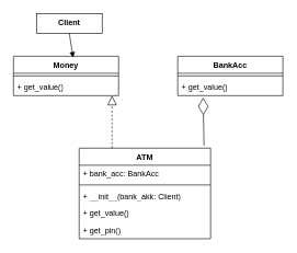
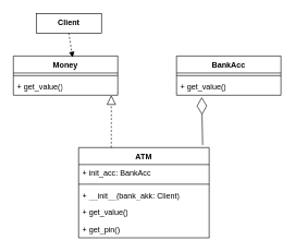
  <mxCell id="0" />
  <mxCell id="1" parent="0" />
  <mxCell id="2" value="Money" style="swimlane;fontStyle=1;align=center;verticalAlign=top;childLayout=stackLayout;horizontal=1;startSize=26;horizontalStack=0;resizeParent=1;resizeParentMax=0;resizeLast=0;collapsible=1;marginBottom=0;whiteSpace=wrap;html=1;" parent="1" vertex="1"><mxGeometry x="20" y="85" width="160" height="60" as="geometry" /></mxCell>
  <mxCell id="3" value="" style="line;strokeWidth=1;fillColor=none;align=left;verticalAlign=middle;spacingTop=-1;spacingLeft=3;spacingRight=3;rotatable=0;labelPosition=right;points=[];portConstraint=eastwest;strokeColor=inherit;" parent="2" vertex="1"><mxGeometry y="26" width="160" height="8" as="geometry" /></mxCell>
  <mxCell id="4" value="+ get_value()" style="text;strokeColor=none;fillColor=none;align=left;verticalAlign=top;spacingLeft=4;spacingRight=4;overflow=hidden;rotatable=0;points=[[0,0.5],[1,0.5]];portConstraint=eastwest;whiteSpace=wrap;html=1;" parent="2" vertex="1"><mxGeometry y="34" width="160" height="26" as="geometry" /></mxCell>
  <mxCell id="5" value="BankAcc" style="swimlane;fontStyle=1;align=center;verticalAlign=top;childLayout=stackLayout;horizontal=1;startSize=26;horizontalStack=0;resizeParent=1;resizeParentMax=0;resizeLast=0;collapsible=1;marginBottom=0;whiteSpace=wrap;html=1;" parent="1" vertex="1"><mxGeometry x="270" y="85" width="160" height="60" as="geometry" /></mxCell>
  <mxCell id="6" value="" style="line;strokeWidth=1;fillColor=none;align=left;verticalAlign=middle;spacingTop=-1;spacingLeft=3;spacingRight=3;rotatable=0;labelPosition=right;points=[];portConstraint=eastwest;strokeColor=inherit;" parent="5" vertex="1"><mxGeometry y="26" width="160" height="8" as="geometry" /></mxCell>
  <mxCell id="7" value="+ get_value()" style="text;strokeColor=none;fillColor=none;align=left;verticalAlign=top;spacingLeft=4;spacingRight=4;overflow=hidden;rotatable=0;points=[[0,0.5],[1,0.5]];portConstraint=eastwest;whiteSpace=wrap;html=1;" parent="5" vertex="1"><mxGeometry y="34" width="160" height="26" as="geometry" /></mxCell>
  <mxCell id="8" value="ATM" style="swimlane;fontStyle=1;align=center;verticalAlign=top;childLayout=stackLayout;horizontal=1;startSize=26;horizontalStack=0;resizeParent=1;resizeParentMax=0;resizeLast=0;collapsible=1;marginBottom=0;whiteSpace=wrap;html=1;" parent="1" vertex="1"><mxGeometry x="120" y="225" width="200" height="138" as="geometry" /></mxCell>
- <mxCell id="9" value="+ bank_acc: BankAcc" style="text;strokeColor=none;fillColor=none;align=left;verticalAlign=top;spacingLeft=4;spacingRight=4;overflow=hidden;rotatable=0;points=[[0,0.5],[1,0.5]];portConstraint=eastwest;whiteSpace=wrap;html=1;" parent="8" vertex="1"><mxGeometry y="26" width="200" height="26" as="geometry" /></mxCell>
+ <mxCell id="9" value="+ init_acc: BankAcc" style="text;strokeColor=none;fillColor=none;align=left;verticalAlign=top;spacingLeft=4;spacingRight=4;overflow=hidden;rotatable=0;points=[[0,0.5],[1,0.5]];portConstraint=eastwest;whiteSpace=wrap;html=1;" parent="8" vertex="1"><mxGeometry y="26" width="200" height="26" as="geometry" /></mxCell>
  <mxCell id="10" value="" style="line;strokeWidth=1;fillColor=none;align=left;verticalAlign=middle;spacingTop=-1;spacingLeft=3;spacingRight=3;rotatable=0;labelPosition=right;points=[];portConstraint=eastwest;strokeColor=inherit;" parent="8" vertex="1"><mxGeometry y="52" width="200" height="8" as="geometry" /></mxCell>
  <mxCell id="11" value="+ __init__(bank_akk: Client)" style="text;strokeColor=none;fillColor=none;align=left;verticalAlign=top;spacingLeft=4;spacingRight=4;overflow=hidden;rotatable=0;points=[[0,0.5],[1,0.5]];portConstraint=eastwest;whiteSpace=wrap;html=1;" parent="8" vertex="1"><mxGeometry y="60" width="200" height="26" as="geometry" /></mxCell>
  <mxCell id="12" value="+ get_value()" style="text;strokeColor=none;fillColor=none;align=left;verticalAlign=top;spacingLeft=4;spacingRight=4;overflow=hidden;rotatable=0;points=[[0,0.5],[1,0.5]];portConstraint=eastwest;whiteSpace=wrap;html=1;" parent="8" vertex="1"><mxGeometry y="86" width="200" height="26" as="geometry" /></mxCell>
  <mxCell id="13" value="+ get_pin()" style="text;strokeColor=none;fillColor=none;align=left;verticalAlign=top;spacingLeft=4;spacingRight=4;overflow=hidden;rotatable=0;points=[[0,0.5],[1,0.5]];portConstraint=eastwest;whiteSpace=wrap;html=1;" parent="8" vertex="1"><mxGeometry y="112" width="200" height="26" as="geometry" /></mxCell>
  <mxCell id="14" value="" style="endArrow=block;dashed=1;endFill=0;endSize=12;html=1;rounded=0;exitX=0.25;exitY=0;exitDx=0;exitDy=0;entryX=0.938;entryY=1;entryDx=0;entryDy=0;entryPerimeter=0;" parent="1" source="8" target="4" edge="1"><mxGeometry width="160" relative="1" as="geometry"><mxPoint x="220" y="205" as="sourcePoint" /><mxPoint x="220" y="175" as="targetPoint" /></mxGeometry></mxCell>
  <mxCell id="15" value="" style="endArrow=diamondThin;endFill=0;endSize=24;html=1;rounded=0;entryX=0.241;entryY=1.113;entryDx=0;entryDy=0;entryPerimeter=0;exitX=0.95;exitY=-0.029;exitDx=0;exitDy=0;exitPerimeter=0;" edge="1" parent="1" source="8" target="7"><mxGeometry width="160" relative="1" as="geometry"><mxPoint x="250" y="205" as="sourcePoint" /><mxPoint x="410" y="205" as="targetPoint" /></mxGeometry></mxCell>
  <mxCell id="16" value="&lt;b&gt;Client&lt;/b&gt;" style="html=1;whiteSpace=wrap;" vertex="1" parent="1"><mxGeometry x="55" y="20" width="100" height="30" as="geometry" /></mxCell>
- <mxCell id="17" value="" style="html=1;verticalAlign=bottom;endArrow=block;curved=0;rounded=0;exitX=0.5;exitY=1;exitDx=0;exitDy=0;entryX=0.567;entryY=0.037;entryDx=0;entryDy=0;entryPerimeter=0;" edge="1" parent="1" source="16" target="2"><mxGeometry width="80" relative="1" as="geometry"><mxPoint x="100" y="55" as="sourcePoint" /><mxPoint x="180" y="55" as="targetPoint" /></mxGeometry></mxCell>
+ <mxCell id="17" value="" style="html=1;verticalAlign=bottom;endArrow=block;curved=0;rounded=0;exitX=0.5;exitY=1;exitDx=0;exitDy=0;entryX=0.567;entryY=0.037;entryDx=0;entryDy=0;entryPerimeter=0;dashed=1;" edge="1" parent="1" source="16" target="2"><mxGeometry width="80" relative="1" as="geometry"><mxPoint x="100" y="55" as="sourcePoint" /><mxPoint x="180" y="55" as="targetPoint" /></mxGeometry></mxCell>
